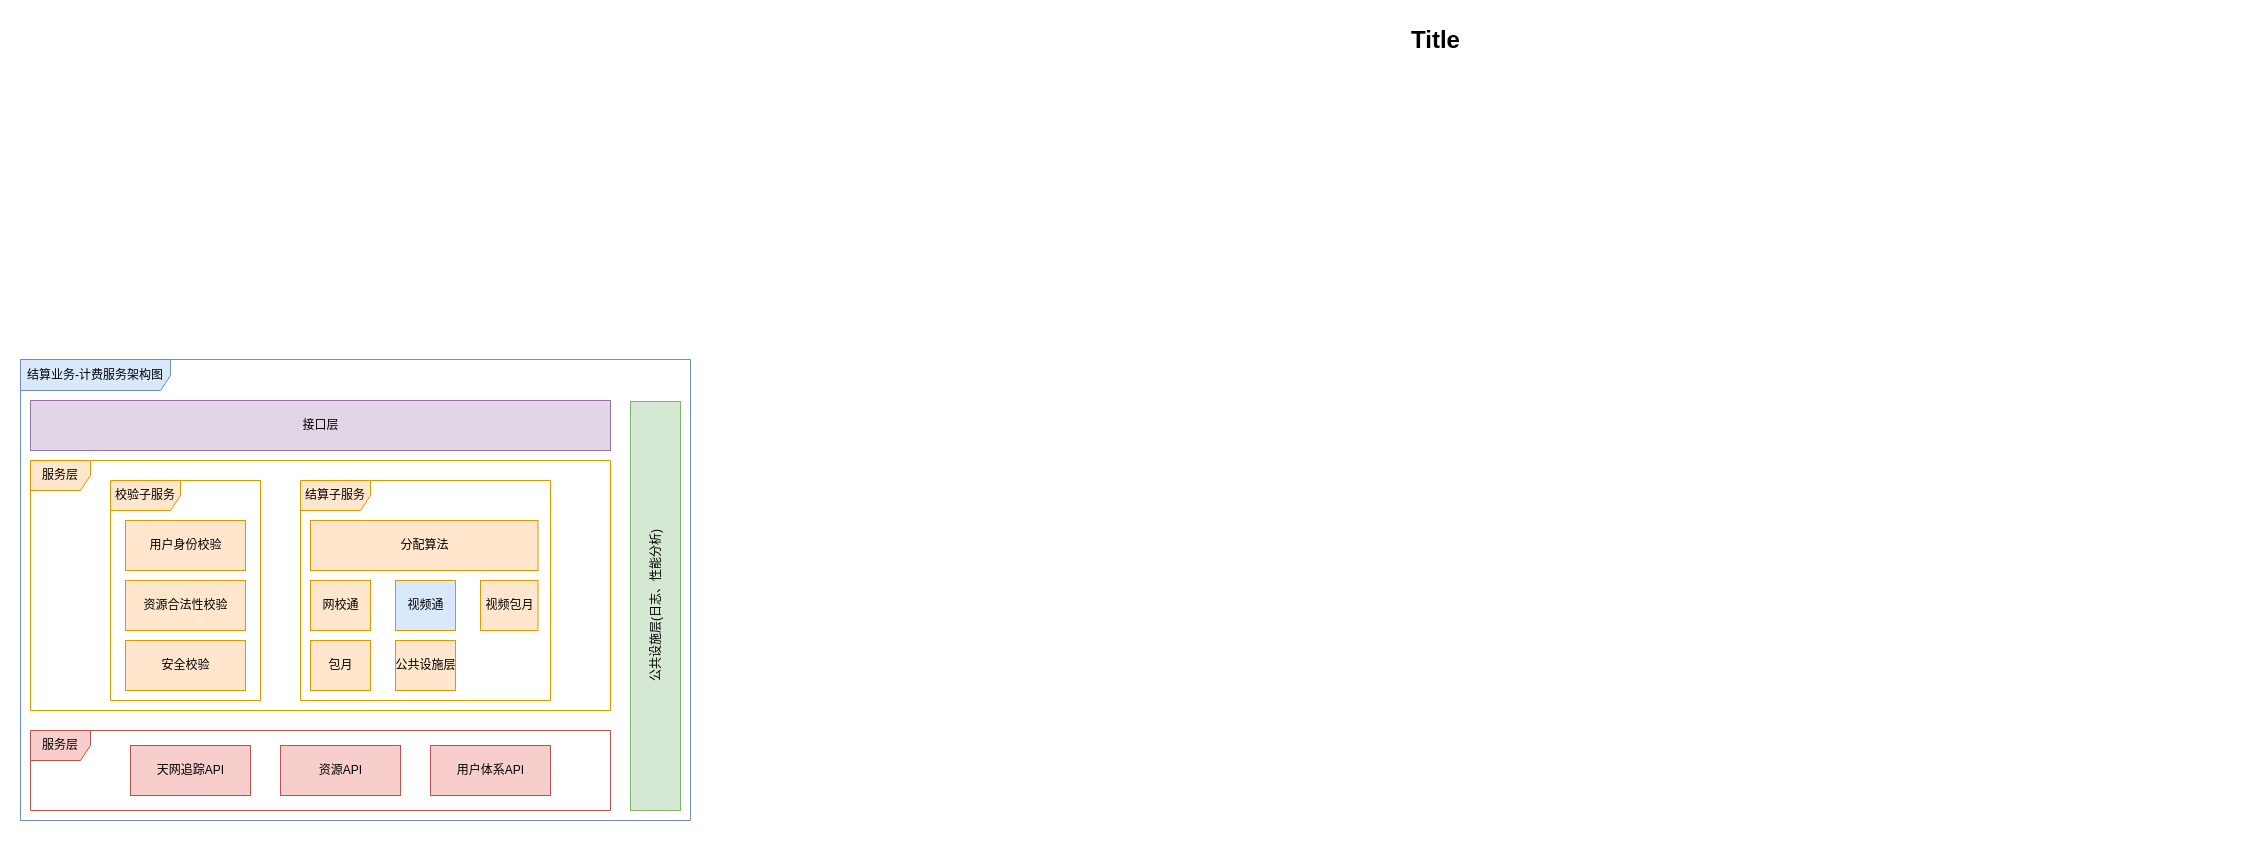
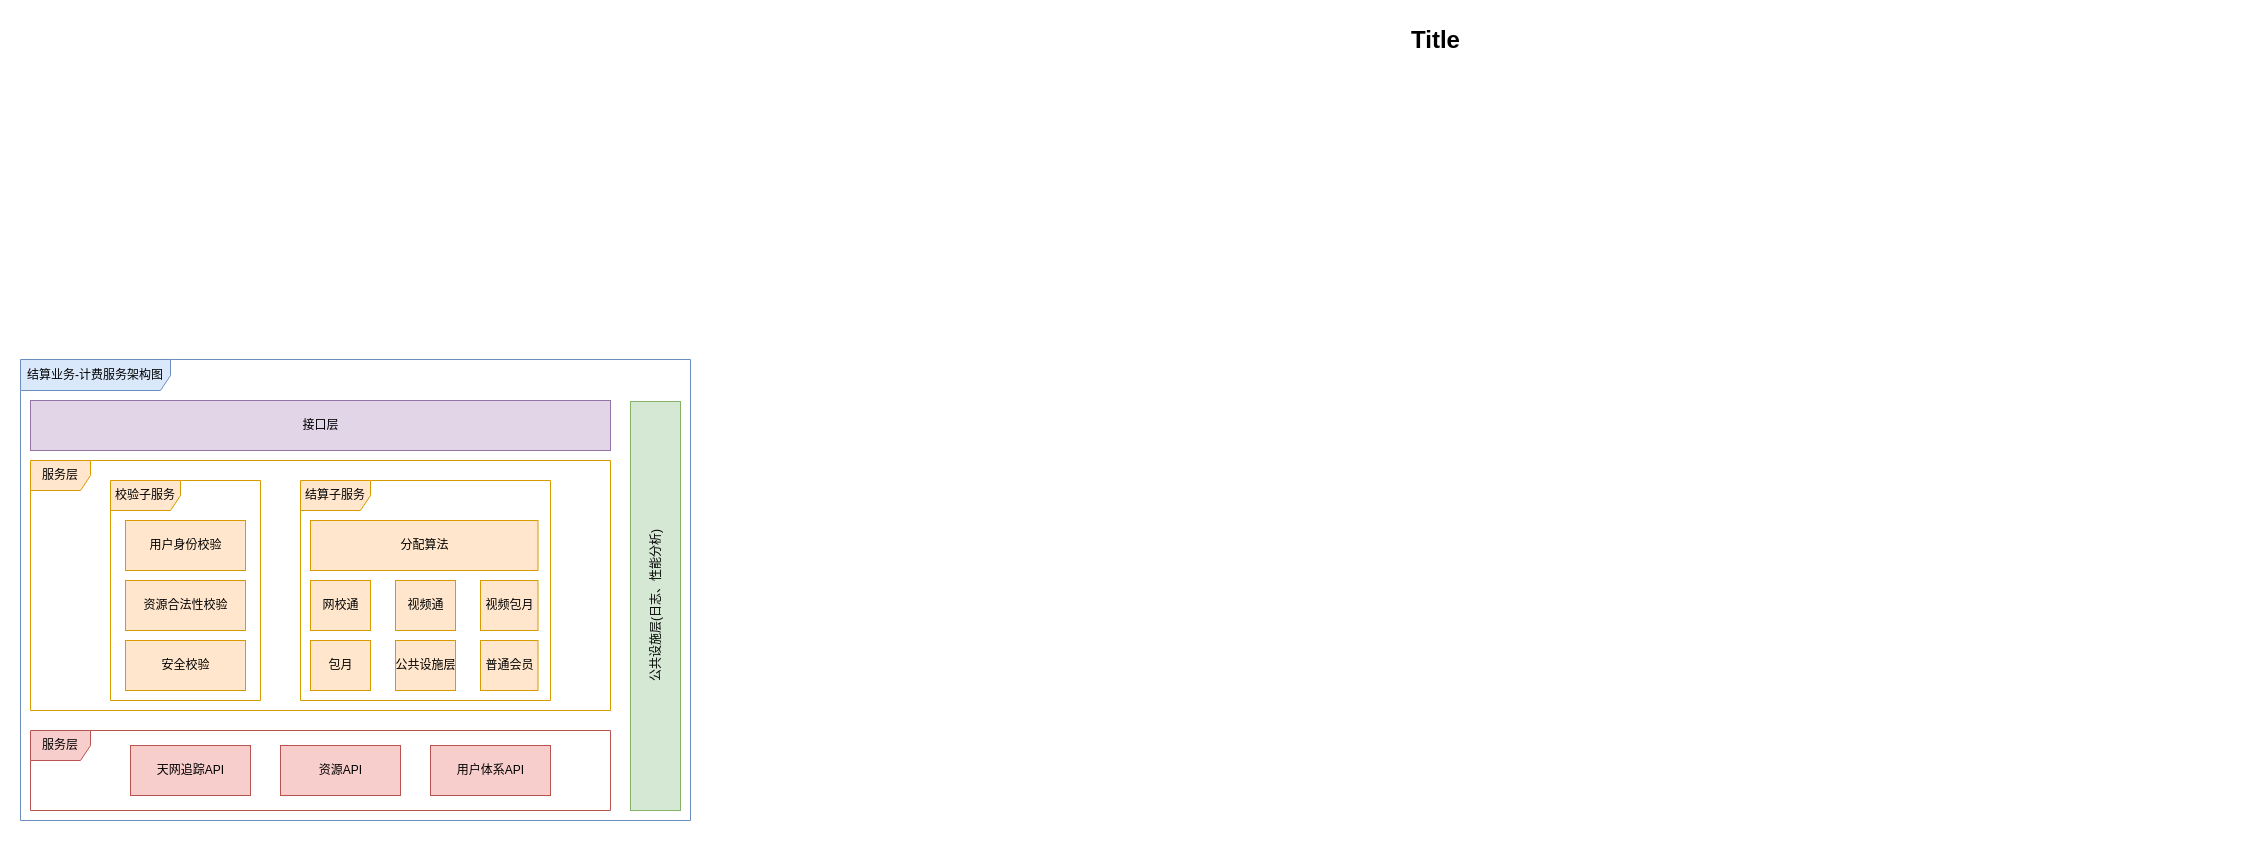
  <mxCell id="0" />
  <mxCell id="1" parent="0" />
  <mxCell id="2" value="Title" style="text;strokeColor=none;fillColor=none;html=1;fontSize=24;fontStyle=1;verticalAlign=middle;align=center;" parent="1" vertex="1"><mxGeometry x="640" y="20" width="1590" height="40" as="geometry" /></mxCell>
  <mxCell id="3" value="结算业务-计费服务架构图" style="shape=umlFrame;whiteSpace=wrap;html=1;width=150;height=31;fillColor=#dae8fc;strokeColor=#6c8ebf;" vertex="1" parent="1"><mxGeometry x="20" y="359" width="670" height="461" as="geometry" /></mxCell>
  <mxCell id="4" value="接口层" style="html=1;fillColor=#e1d5e7;strokeColor=#9673a6;" vertex="1" parent="1"><mxGeometry x="30" y="400" width="580" height="50" as="geometry" /></mxCell>
  <mxCell id="5" value="公共设施层(日志、性能分析)" style="html=1;direction=south;horizontal=0;verticalAlign=middle;fillColor=#d5e8d4;strokeColor=#82b366;" vertex="1" parent="1"><mxGeometry x="630" y="401" width="50" height="409" as="geometry" /></mxCell>
  <mxCell id="6" value="服务层" style="shape=umlFrame;whiteSpace=wrap;html=1;fillColor=#ffe6cc;strokeColor=#d79b00;" vertex="1" parent="1"><mxGeometry x="30" y="460" width="580" height="250" as="geometry" /></mxCell>
  <mxCell id="7" value="服务层" style="shape=umlFrame;whiteSpace=wrap;html=1;fillColor=#f8cecc;strokeColor=#b85450;" vertex="1" parent="1"><mxGeometry x="30" y="730" width="580" height="80" as="geometry" /></mxCell>
  <mxCell id="8" value="天网追踪API" style="html=1;fillColor=#f8cecc;strokeColor=#b85450;" vertex="1" parent="1"><mxGeometry x="130" y="745" width="120" height="50" as="geometry" /></mxCell>
  <mxCell id="9" value="资源API" style="html=1;fillColor=#f8cecc;strokeColor=#b85450;" vertex="1" parent="1"><mxGeometry x="280" y="745" width="120" height="50" as="geometry" /></mxCell>
  <mxCell id="10" value="用户体系API" style="html=1;fillColor=#f8cecc;strokeColor=#b85450;" vertex="1" parent="1"><mxGeometry x="430" y="745" width="120" height="50" as="geometry" /></mxCell>
  <mxCell id="11" value="校验子服务" style="shape=umlFrame;whiteSpace=wrap;html=1;width=70;height=30;fillColor=#ffe6cc;strokeColor=#d79b00;" vertex="1" parent="1"><mxGeometry x="110" y="480" width="150" height="220" as="geometry" /></mxCell>
  <mxCell id="12" value="结算子服务" style="shape=umlFrame;whiteSpace=wrap;html=1;width=70;height=30;fillColor=#ffe6cc;strokeColor=#d79b00;" vertex="1" parent="1"><mxGeometry x="300" y="480" width="250" height="220" as="geometry" /></mxCell>
  <mxCell id="13" value="用户身份校验" style="html=1;fillColor=#ffe6cc;strokeColor=#d79b00;" vertex="1" parent="1"><mxGeometry x="125" y="520" width="120" height="50" as="geometry" /></mxCell>
  <mxCell id="14" value="资源合法性校验" style="html=1;fillColor=#ffe6cc;strokeColor=#d79b00;" vertex="1" parent="1"><mxGeometry x="125" y="580" width="120" height="50" as="geometry" /></mxCell>
  <mxCell id="15" value="安全校验" style="html=1;fillColor=#ffe6cc;strokeColor=#d79b00;" vertex="1" parent="1"><mxGeometry x="125" y="640" width="120" height="50" as="geometry" /></mxCell>
  <mxCell id="16" value="分配算法" style="html=1;fillColor=#ffe6cc;strokeColor=#d79b00;" vertex="1" parent="1"><mxGeometry x="310" y="520" width="227.5" height="50" as="geometry" /></mxCell>
  <mxCell id="17" value="网校通" style="html=1;fillColor=#ffe6cc;strokeColor=#d79b00;" vertex="1" parent="1"><mxGeometry x="310" y="580" width="60" height="50" as="geometry" /></mxCell>
- <mxCell id="18" value="视频通" style="html=1;fillColor=#dae8fc;strokeColor=#d79b00;" vertex="1" parent="1"><mxGeometry x="395" y="580" width="60" height="50" as="geometry" /></mxCell>
+ <mxCell id="18" value="视频通" style="html=1;fillColor=#ffe6cc;strokeColor=#d79b00;" vertex="1" parent="1"><mxGeometry x="395" y="580" width="60" height="50" as="geometry" /></mxCell>
  <mxCell id="19" value="视频包月" style="html=1;fillColor=#ffe6cc;strokeColor=#d79b00;" vertex="1" parent="1"><mxGeometry x="480" y="580" width="57.5" height="50" as="geometry" /></mxCell>
  <mxCell id="20" value="公共设施层" style="html=1;fillColor=#ffe6cc;strokeColor=#d79b00;" vertex="1" parent="1"><mxGeometry x="395" y="640" width="60" height="50" as="geometry" /></mxCell>
+ <mxCell id="21" value="普通会员" style="html=1;fillColor=#ffe6cc;strokeColor=#d79b00;" vertex="1" parent="1"><mxGeometry x="480" y="640" width="57.5" height="50" as="geometry" /></mxCell>
  <mxCell id="22" value="包月" style="html=1;fillColor=#ffe6cc;strokeColor=#d79b00;" vertex="1" parent="1"><mxGeometry x="310" y="640" width="60" height="50" as="geometry" /></mxCell>
